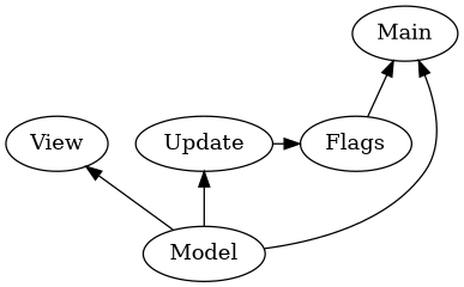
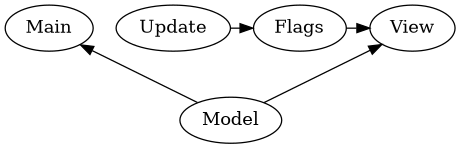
  digraph {
    rankdir=BT
    View
    Update
    Flags
    Main
    Model
    subgraph sub_1 {
      rank=same
      View
      Update
      Flags
    }
    Update -> Flags
-   Flags -> Main
+   Flags -> View
    Model -> View
-   Model -> Update
    Model -> Main
  }
